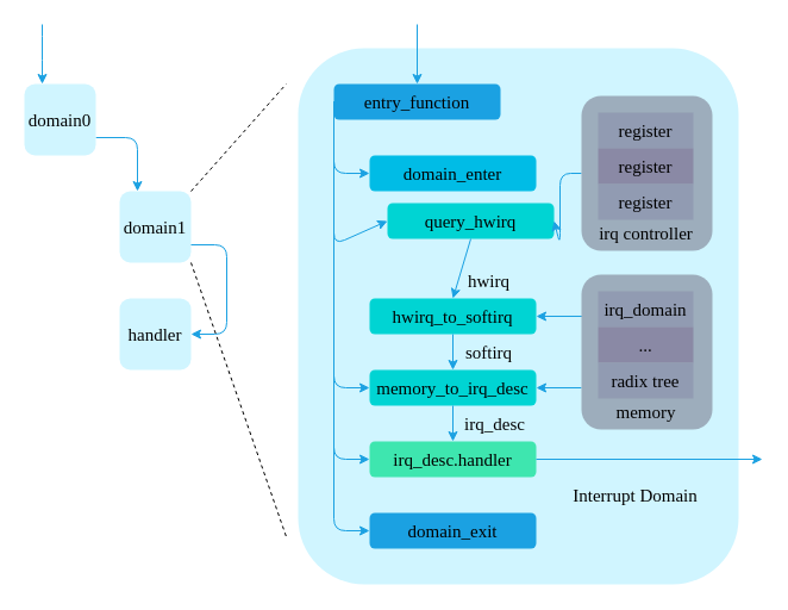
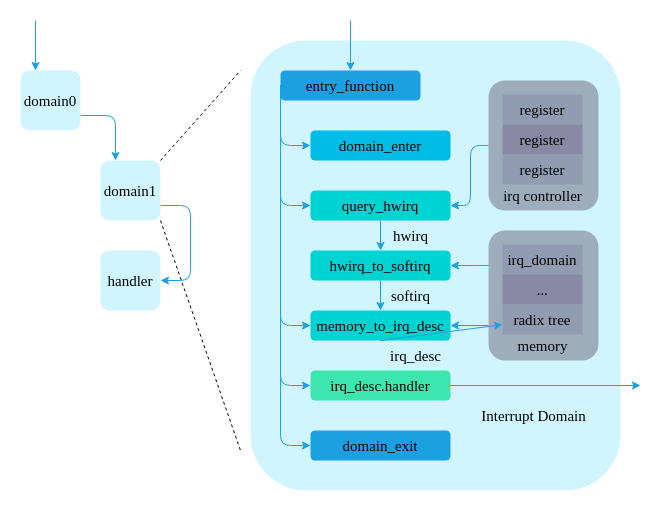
  <mxCell id="0" />
  <mxCell id="1" parent="0" />
  <mxCell id="2" value="" style="group" parent="1" vertex="1" connectable="0"><mxGeometry x="250" y="20" width="370" height="470" as="geometry" /></mxCell>
  <mxCell id="3" value="" style="rounded=1;whiteSpace=wrap;html=1;fontFamily=Times New Roman;fontSize=15;fillColor=#D0F5FF;strokeColor=none;" parent="2" vertex="1"><mxGeometry y="20" width="370" height="450" as="geometry" /></mxCell>
  <mxCell id="4" value="entry_function" style="rounded=1;whiteSpace=wrap;html=1;fontFamily=Times New Roman;fontSize=15;strokeColor=none;fillColor=#1BA1E2;" parent="2" vertex="1"><mxGeometry x="30" y="50" width="140" height="30" as="geometry" /></mxCell>
  <mxCell id="5" value="" style="endArrow=classic;html=1;fontFamily=Times New Roman;fontSize=15;entryX=0.5;entryY=0;entryDx=0;entryDy=0;strokeColor=#1BA1E2;" parent="2" target="4" edge="1"><mxGeometry width="50" height="50" relative="1" as="geometry"><mxPoint x="100" as="sourcePoint" /><mxPoint x="-40" y="30" as="targetPoint" /></mxGeometry></mxCell>
  <mxCell id="6" value="domain_enter" style="rounded=1;whiteSpace=wrap;html=1;fontFamily=Times New Roman;fontSize=15;strokeColor=none;fillColor=#00BCE6;" parent="2" vertex="1"><mxGeometry x="60" y="110" width="140" height="30" as="geometry" /></mxCell>
  <mxCell id="7" value="domain_exit" style="rounded=1;whiteSpace=wrap;html=1;fontFamily=Times New Roman;fontSize=15;strokeColor=none;fillColor=#1ba1e2;" parent="2" vertex="1"><mxGeometry x="60" y="410" width="140" height="30" as="geometry" /></mxCell>
- <mxCell id="8" value="query_hwirq" style="rounded=1;whiteSpace=wrap;html=1;fontFamily=Times New Roman;fontSize=15;fillColor=#00D4D3;strokeColor=none;" parent="2" vertex="1"><mxGeometry x="75" y="150" width="140" height="30" as="geometry" /></mxCell>
+ <mxCell id="8" value="query_hwirq" style="rounded=1;whiteSpace=wrap;html=1;fontFamily=Times New Roman;fontSize=15;fillColor=#00D4D3;strokeColor=none;" parent="2" vertex="1"><mxGeometry x="60" y="170" width="140" height="30" as="geometry" /></mxCell>
  <mxCell id="9" value="" style="endArrow=classic;html=1;fontFamily=Times New Roman;fontSize=15;exitX=0;exitY=0.5;exitDx=0;exitDy=0;entryX=0;entryY=0.5;entryDx=0;entryDy=0;strokeColor=#1BA1E2;" parent="2" source="4" target="6" edge="1"><mxGeometry width="50" height="50" relative="1" as="geometry"><mxPoint y="150" as="sourcePoint" /><mxPoint x="50" y="100" as="targetPoint" /><Array as="points"><mxPoint x="30" y="125" /></Array></mxGeometry></mxCell>
  <mxCell id="10" value="" style="endArrow=classic;html=1;fontFamily=Times New Roman;fontSize=15;exitX=0;exitY=0.5;exitDx=0;exitDy=0;entryX=0;entryY=0.5;entryDx=0;entryDy=0;strokeColor=#1BA1E2;" parent="2" source="4" target="8" edge="1"><mxGeometry width="50" height="50" relative="1" as="geometry"><mxPoint x="-40" y="240" as="sourcePoint" /><mxPoint x="10" y="190" as="targetPoint" /><Array as="points"><mxPoint x="30" y="185" /></Array></mxGeometry></mxCell>
  <mxCell id="11" style="edgeStyle=none;html=1;exitX=0;exitY=0.5;exitDx=0;exitDy=0;entryX=1;entryY=0.5;entryDx=0;entryDy=0;fontFamily=Times New Roman;fontSize=15;strokeColor=#1BA1E2;" parent="2" source="20" target="8" edge="1"><mxGeometry relative="1" as="geometry"><mxPoint x="230" y="45" as="sourcePoint" /><Array as="points"><mxPoint x="220" y="125" /><mxPoint x="220" y="185" /></Array></mxGeometry></mxCell>
  <mxCell id="12" value="hwirq_to_softirq" style="rounded=1;whiteSpace=wrap;html=1;fontFamily=Times New Roman;fontSize=15;fillColor=#00D4D3;strokeColor=none;" parent="2" vertex="1"><mxGeometry x="60" y="230" width="140" height="30" as="geometry" /></mxCell>
  <mxCell id="13" value="hwirq" style="text;html=1;align=center;verticalAlign=middle;resizable=0;points=[];autosize=1;strokeColor=none;fillColor=none;fontSize=15;fontFamily=Times New Roman;" parent="2" vertex="1"><mxGeometry x="130" y="200" width="60" height="30" as="geometry" /></mxCell>
  <mxCell id="14" style="edgeStyle=none;html=1;exitX=0.5;exitY=1;exitDx=0;exitDy=0;entryX=0.5;entryY=0;entryDx=0;entryDy=0;fontFamily=Times New Roman;fontSize=15;strokeColor=#1BA1E2;" parent="2" source="8" target="12" edge="1"><mxGeometry relative="1" as="geometry" /></mxCell>
  <mxCell id="15" style="edgeStyle=none;html=1;exitX=0.018;exitY=0.269;exitDx=0;exitDy=0;entryX=1;entryY=0.5;entryDx=0;entryDy=0;fontFamily=Times New Roman;fontSize=15;exitPerimeter=0;strokeColor=#1BA1E2;" parent="2" source="30" target="12" edge="1"><mxGeometry relative="1" as="geometry"><mxPoint x="230" y="245" as="sourcePoint" /></mxGeometry></mxCell>
  <mxCell id="16" value="memory_to_irq_desc" style="rounded=1;whiteSpace=wrap;html=1;fontFamily=Times New Roman;fontSize=15;fillColor=#00D4D3;strokeColor=none;" parent="2" vertex="1"><mxGeometry x="60" y="290" width="140" height="30" as="geometry" /></mxCell>
  <mxCell id="17" value="softirq" style="text;html=1;align=center;verticalAlign=middle;resizable=0;points=[];autosize=1;strokeColor=none;fillColor=none;fontSize=15;fontFamily=Times New Roman;" parent="2" vertex="1"><mxGeometry x="130" y="260" width="60" height="30" as="geometry" /></mxCell>
  <mxCell id="18" value="irq_desc.handler" style="rounded=1;whiteSpace=wrap;html=1;fontFamily=Times New Roman;fontSize=15;fillColor=#3EE6AF;strokeColor=none;" parent="2" vertex="1"><mxGeometry x="60" y="350" width="140" height="30" as="geometry" /></mxCell>
  <mxCell id="19" value="" style="endArrow=classic;html=1;fontFamily=Times New Roman;fontSize=15;entryX=1;entryY=0.5;entryDx=0;entryDy=0;exitX=0;exitY=0.731;exitDx=0;exitDy=0;exitPerimeter=0;strokeColor=#1BA1E2;" parent="2" source="30" target="16" edge="1"><mxGeometry width="50" height="50" relative="1" as="geometry"><mxPoint x="180" y="380" as="sourcePoint" /><mxPoint x="230" y="330" as="targetPoint" /></mxGeometry></mxCell>
  <mxCell id="20" value="" style="rounded=1;whiteSpace=wrap;html=1;fontFamily=Times New Roman;fontSize=15;container=0;fillColor=#9DADBC;strokeColor=none;" parent="2" vertex="1"><mxGeometry x="238" y="60" width="110" height="130" as="geometry" /></mxCell>
  <mxCell id="21" value="register" style="rounded=0;whiteSpace=wrap;html=1;fontFamily=Times New Roman;fontSize=15;container=0;fillColor=#919BB2;strokeColor=none;" parent="2" vertex="1"><mxGeometry x="252" y="74" width="80" height="30" as="geometry" /></mxCell>
  <mxCell id="22" value="register" style="rounded=0;whiteSpace=wrap;html=1;fontFamily=Times New Roman;fontSize=15;container=0;fillColor=#8A89A5;strokeColor=none;" parent="2" vertex="1"><mxGeometry x="252" y="104" width="80" height="30" as="geometry" /></mxCell>
  <mxCell id="23" value="register" style="rounded=0;whiteSpace=wrap;html=1;fontFamily=Times New Roman;fontSize=15;container=0;fillColor=#919BB2;strokeColor=none;" parent="2" vertex="1"><mxGeometry x="252" y="134" width="80" height="30" as="geometry" /></mxCell>
  <mxCell id="24" value="" style="endArrow=classic;html=1;fontFamily=Times New Roman;fontSize=15;exitX=0;exitY=0.5;exitDx=0;exitDy=0;entryX=0;entryY=0.5;entryDx=0;entryDy=0;strokeColor=#1BA1E2;" parent="2" source="4" target="16" edge="1"><mxGeometry width="50" height="50" relative="1" as="geometry"><mxPoint x="-70" y="160" as="sourcePoint" /><mxPoint x="-20" y="110" as="targetPoint" /><Array as="points"><mxPoint x="30" y="305" /></Array></mxGeometry></mxCell>
  <mxCell id="25" value="" style="endArrow=classic;html=1;fontFamily=Times New Roman;fontSize=15;exitX=0;exitY=0.5;exitDx=0;exitDy=0;entryX=0;entryY=0.5;entryDx=0;entryDy=0;strokeColor=#1BA1E2;" parent="2" source="4" target="18" edge="1"><mxGeometry width="50" height="50" relative="1" as="geometry"><mxPoint x="-140" y="220" as="sourcePoint" /><mxPoint x="-90" y="170" as="targetPoint" /><Array as="points"><mxPoint x="30" y="365" /></Array></mxGeometry></mxCell>
  <mxCell id="26" style="edgeStyle=none;html=1;exitX=0.5;exitY=1;exitDx=0;exitDy=0;entryX=0.5;entryY=0;entryDx=0;entryDy=0;fontFamily=Times New Roman;fontSize=15;strokeColor=#1BA1E2;" parent="2" source="12" target="16" edge="1"><mxGeometry relative="1" as="geometry" /></mxCell>
  <mxCell id="27" value="" style="endArrow=classic;html=1;fontFamily=Times New Roman;fontSize=15;exitX=0;exitY=0.5;exitDx=0;exitDy=0;entryX=0;entryY=0.5;entryDx=0;entryDy=0;strokeColor=#1BA1E2;" parent="2" source="4" target="7" edge="1"><mxGeometry width="50" height="50" relative="1" as="geometry"><mxPoint x="-30" y="180" as="sourcePoint" /><mxPoint x="20" y="130" as="targetPoint" /><Array as="points"><mxPoint x="30" y="425" /></Array></mxGeometry></mxCell>
  <mxCell id="28" value="Interrupt Domain" style="text;html=1;align=center;verticalAlign=middle;resizable=0;points=[];autosize=1;strokeColor=none;fillColor=none;fontSize=15;fontFamily=Times New Roman;" parent="2" vertex="1"><mxGeometry x="218" y="380" width="130" height="30" as="geometry" /></mxCell>
  <mxCell id="29" value="" style="group" parent="2" vertex="1" connectable="0"><mxGeometry x="238" y="210" width="120" height="130" as="geometry" /></mxCell>
  <mxCell id="30" value="" style="rounded=1;whiteSpace=wrap;html=1;fontFamily=Times New Roman;fontSize=15;fillColor=#9DADBC;strokeColor=none;" parent="29" vertex="1"><mxGeometry width="110" height="130" as="geometry" /></mxCell>
  <mxCell id="31" value="irq_domain" style="rounded=0;whiteSpace=wrap;html=1;fontFamily=Times New Roman;fontSize=15;fillColor=#919BB2;strokeColor=none;" parent="29" vertex="1"><mxGeometry x="14" y="14" width="80" height="30" as="geometry" /></mxCell>
  <mxCell id="32" value="..." style="rounded=0;whiteSpace=wrap;html=1;fontFamily=Times New Roman;fontSize=15;fillColor=#8A89A5;strokeColor=none;" parent="29" vertex="1"><mxGeometry x="14" y="44" width="80" height="30" as="geometry" /></mxCell>
  <mxCell id="33" value="radix tree" style="rounded=0;whiteSpace=wrap;html=1;fontFamily=Times New Roman;fontSize=15;fillColor=#919BB2;strokeColor=none;" parent="29" vertex="1"><mxGeometry x="14" y="74" width="80" height="30" as="geometry" /></mxCell>
  <mxCell id="34" value="memory" style="text;html=1;align=center;verticalAlign=middle;resizable=0;points=[];autosize=1;strokeColor=none;fillColor=none;fontSize=15;fontFamily=Times New Roman;" parent="29" vertex="1"><mxGeometry x="19" y="100" width="70" height="30" as="geometry" /></mxCell>
  <mxCell id="35" value="irq controller" style="text;html=1;align=center;verticalAlign=middle;resizable=0;points=[];autosize=1;strokeColor=none;fillColor=none;fontSize=15;fontFamily=Times New Roman;" parent="2" vertex="1"><mxGeometry x="242" y="160" width="100" height="30" as="geometry" /></mxCell>
- <mxCell id="36" value="" style="endArrow=classic;html=1;strokeColor=#1BA1E2;fontFamily=Times New Roman;fontSize=15;exitX=0.5;exitY=1;exitDx=0;exitDy=0;entryX=0.5;entryY=0;entryDx=0;entryDy=0;" parent="2" source="16" target="18" edge="1"><mxGeometry width="50" height="50" relative="1" as="geometry"><mxPoint x="100" y="380" as="sourcePoint" /><mxPoint x="150" y="330" as="targetPoint" /></mxGeometry></mxCell>
+ <mxCell id="36" value="" style="endArrow=classic;html=1;strokeColor=#1BA1E2;fontFamily=Times New Roman;fontSize=15;exitX=0.5;exitY=1;exitDx=0;exitDy=0;" parent="2" source="16" target="33" edge="1"><mxGeometry width="50" height="50" relative="1" as="geometry"><mxPoint x="100" y="380" as="sourcePoint" /><mxPoint x="150" y="330" as="targetPoint" /></mxGeometry></mxCell>
  <mxCell id="37" value="irq_desc" style="text;html=1;align=center;verticalAlign=middle;resizable=0;points=[];autosize=1;strokeColor=none;fillColor=none;fontSize=15;fontFamily=Times New Roman;" parent="2" vertex="1"><mxGeometry x="130" y="320" width="70" height="30" as="geometry" /></mxCell>
  <mxCell id="38" value="" style="endArrow=classic;html=1;strokeColor=#1BA1E2;fontFamily=Times New Roman;fontSize=15;exitX=1;exitY=0.5;exitDx=0;exitDy=0;" parent="1" source="18" edge="1"><mxGeometry width="50" height="50" relative="1" as="geometry"><mxPoint x="630" y="410" as="sourcePoint" /><mxPoint x="640" y="385" as="targetPoint" /></mxGeometry></mxCell>
  <mxCell id="39" style="edgeStyle=none;html=1;exitX=1;exitY=0.75;exitDx=0;exitDy=0;entryX=0.25;entryY=0;entryDx=0;entryDy=0;strokeColor=#1BA1E2;fontFamily=Times New Roman;fontSize=15;" parent="1" source="40" target="41" edge="1"><mxGeometry relative="1" as="geometry"><Array as="points"><mxPoint x="115" y="115" /></Array></mxGeometry></mxCell>
  <mxCell id="40" value="domain0" style="rounded=1;whiteSpace=wrap;html=1;strokeColor=none;fontFamily=Times New Roman;fontSize=15;fillColor=#D0F5FF;" parent="1" vertex="1"><mxGeometry x="20" y="70" width="60" height="60" as="geometry" /></mxCell>
  <mxCell id="41" value="domain1" style="rounded=1;whiteSpace=wrap;html=1;strokeColor=none;fontFamily=Times New Roman;fontSize=15;fillColor=#D0F5FF;" parent="1" vertex="1"><mxGeometry x="100" y="160" width="60" height="60" as="geometry" /></mxCell>
  <mxCell id="42" value="handler" style="rounded=1;whiteSpace=wrap;html=1;strokeColor=none;fontFamily=Times New Roman;fontSize=15;fillColor=#D0F5FF;" parent="1" vertex="1"><mxGeometry x="100" y="250" width="60" height="60" as="geometry" /></mxCell>
  <mxCell id="43" value="" style="endArrow=classic;html=1;strokeColor=#1BA1E2;fontFamily=Times New Roman;fontSize=15;exitX=1;exitY=0.75;exitDx=0;exitDy=0;entryX=1;entryY=0.5;entryDx=0;entryDy=0;" parent="1" source="41" target="42" edge="1"><mxGeometry width="50" height="50" relative="1" as="geometry"><mxPoint x="190" y="240" as="sourcePoint" /><mxPoint x="200" y="205" as="targetPoint" /><Array as="points"><mxPoint x="190" y="205" /><mxPoint x="190" y="280" /></Array></mxGeometry></mxCell>
  <mxCell id="44" value="" style="endArrow=none;dashed=1;html=1;strokeColor=#000000;fontFamily=Times New Roman;fontSize=15;" parent="1" edge="1"><mxGeometry width="50" height="50" relative="1" as="geometry"><mxPoint x="160" y="160" as="sourcePoint" /><mxPoint x="240" y="70" as="targetPoint" /></mxGeometry></mxCell>
  <mxCell id="45" value="" style="endArrow=none;dashed=1;html=1;strokeColor=#000000;fontFamily=Times New Roman;fontSize=15;exitX=1;exitY=1;exitDx=0;exitDy=0;" parent="1" source="41" edge="1"><mxGeometry width="50" height="50" relative="1" as="geometry"><mxPoint x="90" y="460" as="sourcePoint" /><mxPoint x="240" y="450" as="targetPoint" /></mxGeometry></mxCell>
  <mxCell id="46" style="edgeStyle=none;html=1;entryX=0.25;entryY=0;entryDx=0;entryDy=0;strokeColor=#1BA1E2;fontFamily=Times New Roman;fontSize=15;" parent="1" target="40" edge="1"><mxGeometry relative="1" as="geometry"><mxPoint x="35" y="20" as="sourcePoint" /><mxPoint x="20" y="65" as="targetPoint" /><Array as="points"><mxPoint x="35" y="40" /></Array></mxGeometry></mxCell>
